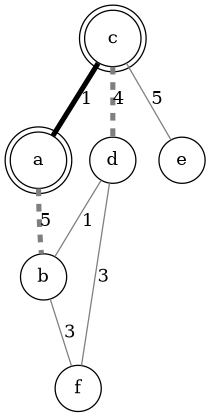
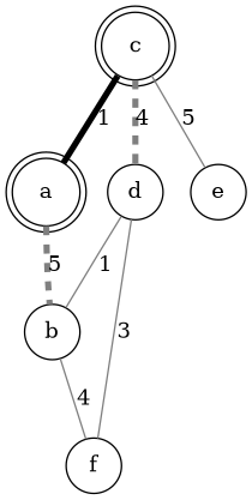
  digraph {
    rankdir=TB
    node [fixedsize=true shape=circle]
    edge [color=gray50 dir=none penwidth=1]
    a [penwidth=1 shape=doublecircle]
    b
    f
    c [penwidth=1 shape=doublecircle]
    d
    e
    a -> b [label=5 penwidth=4 style=dashed]
-   b -> f [label=3]
+   b -> f [label=4]
    c -> a [color=black label=1 penwidth=4]
    c -> d [label=4 penwidth=4 style=dashed]
    c -> e [label=5]
    d -> b [label=1]
    d -> f [label=3]
  }
